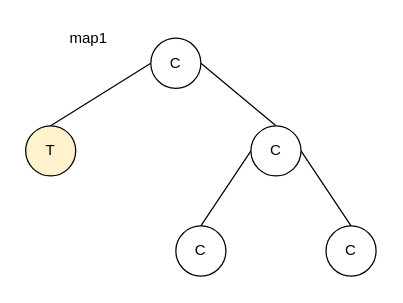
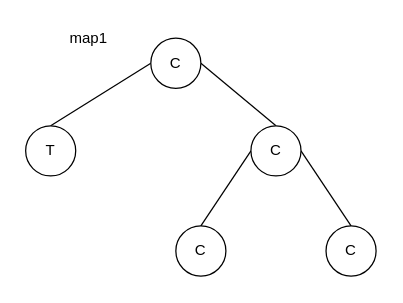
  <mxCell id="0" />
  <mxCell id="1" parent="0" />
  <mxCell id="2" style="rounded=0;orthogonalLoop=1;jettySize=auto;html=1;exitX=0;exitY=0.5;exitDx=0;exitDy=0;entryX=0.5;entryY=0;entryDx=0;entryDy=0;endArrow=none;endFill=0;" edge="1" parent="1" source="4" target="5"><mxGeometry relative="1" as="geometry" /></mxCell>
  <mxCell id="3" style="edgeStyle=none;rounded=0;orthogonalLoop=1;jettySize=auto;html=1;exitX=1;exitY=0.5;exitDx=0;exitDy=0;entryX=0.5;entryY=0;entryDx=0;entryDy=0;endArrow=none;endFill=0;" edge="1" parent="1" source="4" target="8"><mxGeometry relative="1" as="geometry" /></mxCell>
  <mxCell id="4" value="C" style="ellipse;whiteSpace=wrap;html=1;aspect=fixed;" vertex="1" parent="1"><mxGeometry x="120" y="30" width="40" height="40" as="geometry" /></mxCell>
- <mxCell id="5" value="T" style="ellipse;whiteSpace=wrap;html=1;aspect=fixed;fillColor=#fff2cc;" vertex="1" parent="1"><mxGeometry x="20" y="100" width="40" height="40" as="geometry" /></mxCell>
+ <mxCell id="5" value="T" style="ellipse;whiteSpace=wrap;html=1;aspect=fixed;" vertex="1" parent="1"><mxGeometry x="20" y="100" width="40" height="40" as="geometry" /></mxCell>
  <mxCell id="6" style="edgeStyle=none;rounded=0;orthogonalLoop=1;jettySize=auto;html=1;exitX=0;exitY=0.5;exitDx=0;exitDy=0;entryX=0.5;entryY=0;entryDx=0;entryDy=0;endArrow=none;endFill=0;" edge="1" parent="1" source="8" target="9"><mxGeometry relative="1" as="geometry" /></mxCell>
  <mxCell id="7" style="edgeStyle=none;rounded=0;orthogonalLoop=1;jettySize=auto;html=1;exitX=1;exitY=0.5;exitDx=0;exitDy=0;entryX=0.5;entryY=0;entryDx=0;entryDy=0;endArrow=none;endFill=0;" edge="1" parent="1" source="8" target="10"><mxGeometry relative="1" as="geometry" /></mxCell>
  <mxCell id="8" value="C" style="ellipse;whiteSpace=wrap;html=1;aspect=fixed;" vertex="1" parent="1"><mxGeometry x="200" y="100" width="40" height="40" as="geometry" /></mxCell>
  <mxCell id="9" value="C" style="ellipse;whiteSpace=wrap;html=1;aspect=fixed;" vertex="1" parent="1"><mxGeometry x="140" y="180" width="40" height="40" as="geometry" /></mxCell>
  <mxCell id="10" value="C" style="ellipse;whiteSpace=wrap;html=1;aspect=fixed;" vertex="1" parent="1"><mxGeometry x="260" y="180" width="40" height="40" as="geometry" /></mxCell>
  <mxCell id="11" value="map1&lt;br&gt;" style="text;html=1;align=center;verticalAlign=middle;resizable=0;points=[];autosize=1;strokeColor=none;fillColor=none;" vertex="1" parent="1"><mxGeometry x="45" y="20" width="50" height="20" as="geometry" /></mxCell>
